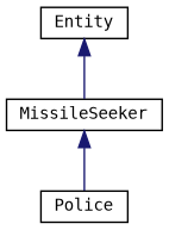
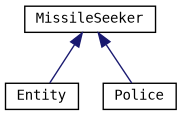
  digraph {
    fontname="DejaVu Sans Mono"
    rankdir=TB
    node [color=black fillcolor=white fontname="DejaVu Sans Mono" fontsize=10 shape=record style=filled]
    edge [color=midnightblue dir=back fontname="DejaVu Sans Mono" fontsize=10 labelfontname=Helvetica labelfontsize=10 style=solid]
    n1 [height=0.2 label=Entity width=0.4]
    n2 [height=0.2 label=MissileSeeker width=0.4]
    n3 [height=0.2 label=Police width=0.4]
-   n1 -> n2
+   n2 -> n1
    n2 -> n3
  }
